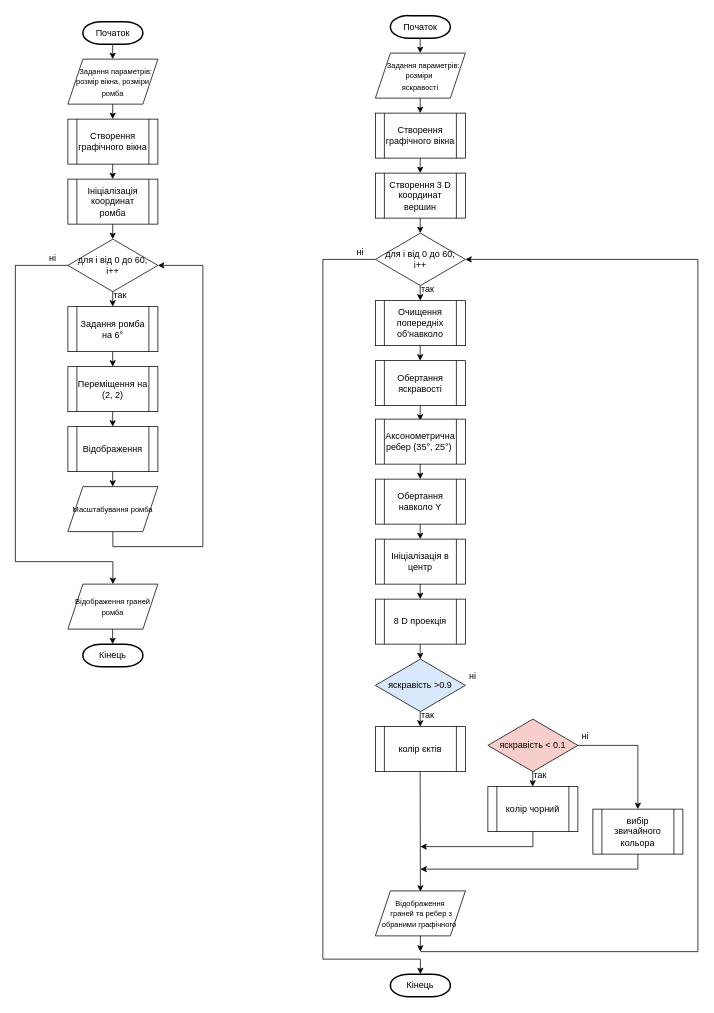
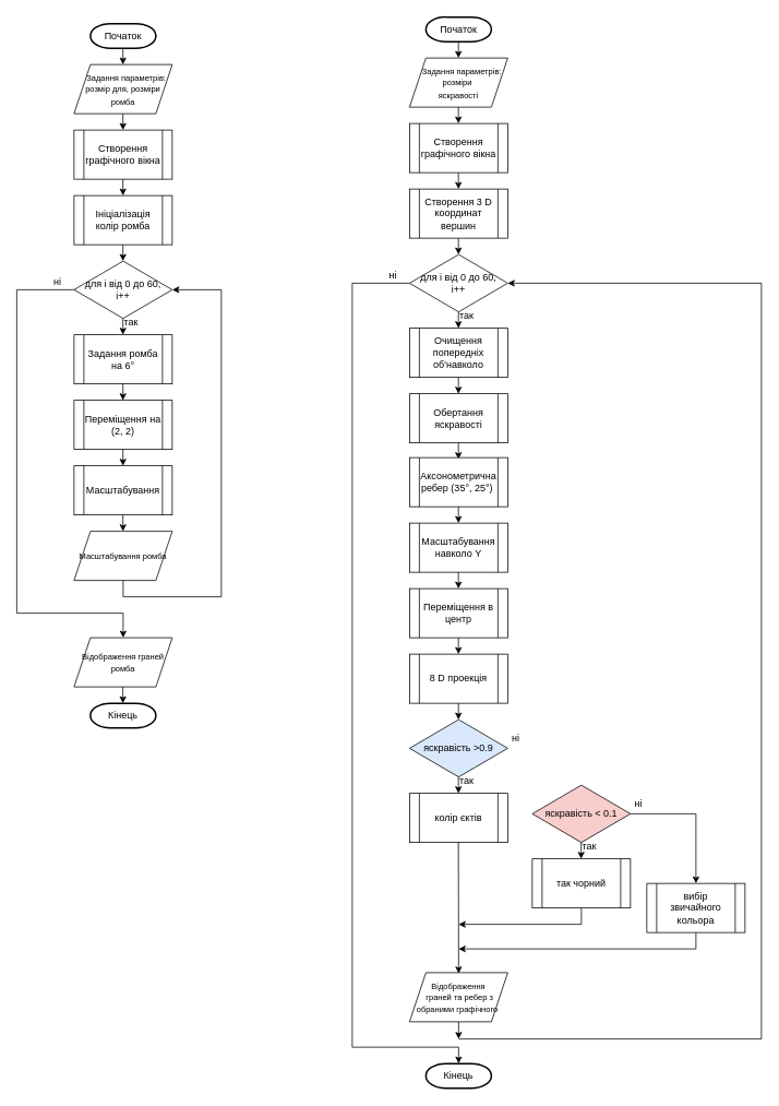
  <mxCell id="0" />
  <mxCell id="1" parent="0" />
  <mxCell id="2" value="Початок" style="strokeWidth=2;html=1;shape=mxgraph.flowchart.terminator;whiteSpace=wrap;" vertex="1" parent="1"><mxGeometry x="110" y="28" width="80" height="30" as="geometry" /></mxCell>
- <mxCell id="3" value="&lt;font style=&quot;font-size: 10px;&quot;&gt;&amp;nbsp; &amp;nbsp;Задання параметрів: розмір вікна, розміри ромба&lt;/font&gt;" style="shape=parallelogram;perimeter=parallelogramPerimeter;whiteSpace=wrap;html=1;fixedSize=1;" vertex="1" parent="1"><mxGeometry x="90" y="78" width="120" height="60" as="geometry" /></mxCell>
+ <mxCell id="3" value="&lt;font style=&quot;font-size: 10px;&quot;&gt;&amp;nbsp; &amp;nbsp;Задання параметрів: розмір для, розміри ромба&lt;/font&gt;" style="shape=parallelogram;perimeter=parallelogramPerimeter;whiteSpace=wrap;html=1;fixedSize=1;" vertex="1" parent="1"><mxGeometry x="90" y="78" width="120" height="60" as="geometry" /></mxCell>
  <mxCell id="4" value="" style="endArrow=classic;html=1;rounded=0;" edge="1" parent="1"><mxGeometry width="50" height="50" relative="1" as="geometry"><mxPoint x="149.76" y="58" as="sourcePoint" /><mxPoint x="149.76" y="78" as="targetPoint" /></mxGeometry></mxCell>
  <mxCell id="5" value="" style="endArrow=classic;html=1;rounded=0;" edge="1" parent="1"><mxGeometry width="50" height="50" relative="1" as="geometry"><mxPoint x="149.76" y="138" as="sourcePoint" /><mxPoint x="149.76" y="158" as="targetPoint" /></mxGeometry></mxCell>
  <mxCell id="6" value="Створення графічного вікна" style="shape=process;whiteSpace=wrap;html=1;backgroundOutline=1;" vertex="1" parent="1"><mxGeometry x="90" y="158" width="120" height="60" as="geometry" /></mxCell>
  <mxCell id="7" value="" style="endArrow=classic;html=1;rounded=0;" edge="1" parent="1"><mxGeometry width="50" height="50" relative="1" as="geometry"><mxPoint x="149.76" y="218" as="sourcePoint" /><mxPoint x="149.76" y="238" as="targetPoint" /></mxGeometry></mxCell>
- <mxCell id="8" value="Ініціалізація координат ромба" style="shape=process;whiteSpace=wrap;html=1;backgroundOutline=1;" vertex="1" parent="1"><mxGeometry x="90" y="238" width="120" height="60" as="geometry" /></mxCell>
+ <mxCell id="8" value="Ініціалізація колір ромба" style="shape=process;whiteSpace=wrap;html=1;backgroundOutline=1;" vertex="1" parent="1"><mxGeometry x="90" y="238" width="120" height="60" as="geometry" /></mxCell>
  <mxCell id="9" value="" style="endArrow=classic;html=1;rounded=0;" edge="1" parent="1"><mxGeometry width="50" height="50" relative="1" as="geometry"><mxPoint x="149.76" y="298" as="sourcePoint" /><mxPoint x="149.76" y="318" as="targetPoint" /></mxGeometry></mxCell>
  <mxCell id="10" value="&amp;nbsp;для i від 0 до 60,&amp;nbsp;&lt;div&gt;i++&lt;/div&gt;" style="rhombus;whiteSpace=wrap;html=1;" vertex="1" parent="1"><mxGeometry x="90" y="318" width="120" height="70" as="geometry" /></mxCell>
  <mxCell id="11" value="" style="endArrow=classic;html=1;rounded=0;" edge="1" parent="1"><mxGeometry width="50" height="50" relative="1" as="geometry"><mxPoint x="149.76" y="388" as="sourcePoint" /><mxPoint x="149.76" y="408" as="targetPoint" /></mxGeometry></mxCell>
  <mxCell id="12" value="Задання ромба на&amp;nbsp;6°" style="shape=process;whiteSpace=wrap;html=1;backgroundOutline=1;" vertex="1" parent="1"><mxGeometry x="90" y="408" width="120" height="60" as="geometry" /></mxCell>
  <mxCell id="13" value="" style="endArrow=classic;html=1;rounded=0;" edge="1" parent="1"><mxGeometry width="50" height="50" relative="1" as="geometry"><mxPoint x="149.76" y="468" as="sourcePoint" /><mxPoint x="149.76" y="488" as="targetPoint" /></mxGeometry></mxCell>
  <mxCell id="14" value="Переміщення на (2, 2)" style="shape=process;whiteSpace=wrap;html=1;backgroundOutline=1;" vertex="1" parent="1"><mxGeometry x="90" y="488" width="120" height="60" as="geometry" /></mxCell>
  <mxCell id="15" value="" style="endArrow=classic;html=1;rounded=0;" edge="1" parent="1"><mxGeometry width="50" height="50" relative="1" as="geometry"><mxPoint x="149.76" y="548" as="sourcePoint" /><mxPoint x="149.76" y="568" as="targetPoint" /></mxGeometry></mxCell>
- <mxCell id="16" value="Відображення" style="shape=process;whiteSpace=wrap;html=1;backgroundOutline=1;" vertex="1" parent="1"><mxGeometry x="90" y="568" width="120" height="60" as="geometry" /></mxCell>
+ <mxCell id="16" value="Масштабування" style="shape=process;whiteSpace=wrap;html=1;backgroundOutline=1;" vertex="1" parent="1"><mxGeometry x="90" y="568" width="120" height="60" as="geometry" /></mxCell>
  <mxCell id="17" value="" style="endArrow=classic;html=1;rounded=0;" edge="1" parent="1"><mxGeometry width="50" height="50" relative="1" as="geometry"><mxPoint x="149.76" y="628" as="sourcePoint" /><mxPoint x="149.76" y="648" as="targetPoint" /></mxGeometry></mxCell>
  <mxCell id="18" value="&lt;font style=&quot;font-size: 10px;&quot;&gt;Масштабування ромба&lt;/font&gt;" style="shape=parallelogram;perimeter=parallelogramPerimeter;whiteSpace=wrap;html=1;fixedSize=1;" vertex="1" parent="1"><mxGeometry x="90" y="648" width="120" height="60" as="geometry" /></mxCell>
  <mxCell id="19" value="" style="endArrow=none;html=1;rounded=0;" edge="1" parent="1" target="18"><mxGeometry width="50" height="50" relative="1" as="geometry"><mxPoint x="150" y="728" as="sourcePoint" /><mxPoint x="140" y="568" as="targetPoint" /></mxGeometry></mxCell>
  <mxCell id="20" value="" style="endArrow=none;html=1;rounded=0;" edge="1" parent="1"><mxGeometry width="50" height="50" relative="1" as="geometry"><mxPoint x="150" y="728" as="sourcePoint" /><mxPoint x="270" y="728" as="targetPoint" /></mxGeometry></mxCell>
  <mxCell id="21" value="так" style="text;html=1;align=center;verticalAlign=middle;whiteSpace=wrap;rounded=0;" vertex="1" parent="1"><mxGeometry x="130" y="378" width="60" height="30" as="geometry" /></mxCell>
  <mxCell id="22" value="" style="endArrow=classic;html=1;rounded=0;" edge="1" parent="1" target="10"><mxGeometry width="50" height="50" relative="1" as="geometry"><mxPoint x="270" y="728" as="sourcePoint" /><mxPoint x="300" y="308" as="targetPoint" /><Array as="points"><mxPoint x="270" y="353" /></Array></mxGeometry></mxCell>
  <mxCell id="23" value="" style="endArrow=classic;html=1;rounded=0;" edge="1" parent="1" source="10"><mxGeometry width="50" height="50" relative="1" as="geometry"><mxPoint x="-50" y="438" as="sourcePoint" /><mxPoint x="150" y="778" as="targetPoint" /><Array as="points"><mxPoint x="20" y="353" /><mxPoint x="20" y="748" /><mxPoint x="150" y="748" /></Array></mxGeometry></mxCell>
  <mxCell id="24" value="&lt;font style=&quot;font-size: 10px;&quot;&gt;Відображення граней ромба&lt;/font&gt;" style="shape=parallelogram;perimeter=parallelogramPerimeter;whiteSpace=wrap;html=1;fixedSize=1;" vertex="1" parent="1"><mxGeometry x="90" y="778" width="120" height="60" as="geometry" /></mxCell>
  <mxCell id="25" value="" style="endArrow=classic;html=1;rounded=0;" edge="1" parent="1"><mxGeometry width="50" height="50" relative="1" as="geometry"><mxPoint x="149.68" y="838" as="sourcePoint" /><mxPoint x="149.68" y="858" as="targetPoint" /></mxGeometry></mxCell>
  <mxCell id="26" value="Кінець" style="strokeWidth=2;html=1;shape=mxgraph.flowchart.terminator;whiteSpace=wrap;" vertex="1" parent="1"><mxGeometry x="110" y="858" width="80" height="30" as="geometry" /></mxCell>
  <mxCell id="27" value="ні" style="text;html=1;align=center;verticalAlign=middle;whiteSpace=wrap;rounded=0;" vertex="1" parent="1"><mxGeometry x="40" y="328" width="60" height="30" as="geometry" /></mxCell>
  <mxCell id="28" value="Початок" style="strokeWidth=2;html=1;shape=mxgraph.flowchart.terminator;whiteSpace=wrap;" vertex="1" parent="1"><mxGeometry x="520" y="20" width="80" height="30" as="geometry" /></mxCell>
  <mxCell id="29" value="&lt;font style=&quot;font-size: 10px;&quot;&gt;&amp;nbsp; &amp;nbsp;Задання параметрів: розміри&amp;nbsp;&lt;/font&gt;&lt;div&gt;&lt;font style=&quot;font-size: 10px;&quot;&gt;яскравості&lt;/font&gt;&lt;/div&gt;" style="shape=parallelogram;perimeter=parallelogramPerimeter;whiteSpace=wrap;html=1;fixedSize=1;" vertex="1" parent="1"><mxGeometry x="500" y="70" width="120" height="60" as="geometry" /></mxCell>
  <mxCell id="30" value="" style="endArrow=classic;html=1;rounded=0;" edge="1" parent="1"><mxGeometry width="50" height="50" relative="1" as="geometry"><mxPoint x="559.76" y="50" as="sourcePoint" /><mxPoint x="559.76" y="70" as="targetPoint" /></mxGeometry></mxCell>
  <mxCell id="31" value="" style="endArrow=classic;html=1;rounded=0;" edge="1" parent="1"><mxGeometry width="50" height="50" relative="1" as="geometry"><mxPoint x="559.76" y="130" as="sourcePoint" /><mxPoint x="559.76" y="150" as="targetPoint" /></mxGeometry></mxCell>
  <mxCell id="32" value="Створення графічного вікна" style="shape=process;whiteSpace=wrap;html=1;backgroundOutline=1;" vertex="1" parent="1"><mxGeometry x="500" y="150" width="120" height="60" as="geometry" /></mxCell>
  <mxCell id="33" value="" style="endArrow=classic;html=1;rounded=0;" edge="1" parent="1"><mxGeometry width="50" height="50" relative="1" as="geometry"><mxPoint x="559.76" y="210" as="sourcePoint" /><mxPoint x="559.76" y="230" as="targetPoint" /></mxGeometry></mxCell>
  <mxCell id="34" value="Створення 3 D координат вершин" style="shape=process;whiteSpace=wrap;html=1;backgroundOutline=1;" vertex="1" parent="1"><mxGeometry x="500" y="230" width="120" height="60" as="geometry" /></mxCell>
  <mxCell id="35" value="" style="endArrow=classic;html=1;rounded=0;" edge="1" parent="1"><mxGeometry width="50" height="50" relative="1" as="geometry"><mxPoint x="559.76" y="290" as="sourcePoint" /><mxPoint x="559.76" y="310" as="targetPoint" /></mxGeometry></mxCell>
  <mxCell id="36" value="&amp;nbsp;для i від 0 до 60,&amp;nbsp;&lt;div&gt;i++&lt;/div&gt;" style="rhombus;whiteSpace=wrap;html=1;" vertex="1" parent="1"><mxGeometry x="500" y="310" width="120" height="70" as="geometry" /></mxCell>
  <mxCell id="37" value="" style="endArrow=classic;html=1;rounded=0;" edge="1" parent="1"><mxGeometry width="50" height="50" relative="1" as="geometry"><mxPoint x="559.76" y="380" as="sourcePoint" /><mxPoint x="559.76" y="400" as="targetPoint" /></mxGeometry></mxCell>
  <mxCell id="38" value="Очищення попередніх об'навколо" style="shape=process;whiteSpace=wrap;html=1;backgroundOutline=1;" vertex="1" parent="1"><mxGeometry x="500" y="400" width="120" height="60" as="geometry" /></mxCell>
  <mxCell id="39" value="" style="endArrow=classic;html=1;rounded=0;" edge="1" parent="1"><mxGeometry width="50" height="50" relative="1" as="geometry"><mxPoint x="559.76" y="460" as="sourcePoint" /><mxPoint x="559.76" y="480" as="targetPoint" /></mxGeometry></mxCell>
  <mxCell id="40" value="Обертання яскравості" style="shape=process;whiteSpace=wrap;html=1;backgroundOutline=1;" vertex="1" parent="1"><mxGeometry x="500" y="480" width="120" height="60" as="geometry" /></mxCell>
  <mxCell id="41" value="" style="endArrow=classic;html=1;rounded=0;" edge="1" parent="1"><mxGeometry width="50" height="50" relative="1" as="geometry"><mxPoint x="559.76" y="540" as="sourcePoint" /><mxPoint x="559.76" y="560" as="targetPoint" /></mxGeometry></mxCell>
  <mxCell id="42" value="" style="endArrow=classic;html=1;rounded=0;" edge="1" parent="1"><mxGeometry width="50" height="50" relative="1" as="geometry"><mxPoint x="559.76" y="858" as="sourcePoint" /><mxPoint x="559.76" y="878" as="targetPoint" /></mxGeometry></mxCell>
  <mxCell id="43" value="&lt;font style=&quot;font-size: 10px;&quot;&gt;Відображення&lt;/font&gt;&lt;div&gt;&lt;font style=&quot;font-size: 10px;&quot;&gt;&amp;nbsp;граней та ребер з обраними графічного&amp;nbsp;&lt;/font&gt;&lt;/div&gt;" style="shape=parallelogram;perimeter=parallelogramPerimeter;whiteSpace=wrap;html=1;fixedSize=1;" vertex="1" parent="1"><mxGeometry x="500" y="1187" width="120" height="60" as="geometry" /></mxCell>
  <mxCell id="44" value="" style="endArrow=none;html=1;rounded=0;" edge="1" parent="1"><mxGeometry width="50" height="50" relative="1" as="geometry"><mxPoint x="930" y="1268" as="sourcePoint" /><mxPoint x="560" y="1268" as="targetPoint" /></mxGeometry></mxCell>
  <mxCell id="45" value="так" style="text;html=1;align=center;verticalAlign=middle;whiteSpace=wrap;rounded=0;" vertex="1" parent="1"><mxGeometry x="540" y="370" width="60" height="30" as="geometry" /></mxCell>
  <mxCell id="46" value="" style="endArrow=classic;html=1;rounded=0;" edge="1" parent="1" target="36"><mxGeometry width="50" height="50" relative="1" as="geometry"><mxPoint x="930" y="1268" as="sourcePoint" /><mxPoint x="870" y="536" as="targetPoint" /><Array as="points"><mxPoint x="930" y="345" /></Array></mxGeometry></mxCell>
  <mxCell id="47" value="" style="endArrow=classic;html=1;rounded=0;entryX=0.5;entryY=0;entryDx=0;entryDy=0;entryPerimeter=0;" edge="1" parent="1" source="36" target="49"><mxGeometry width="50" height="50" relative="1" as="geometry"><mxPoint x="360" y="430" as="sourcePoint" /><mxPoint x="560" y="1278" as="targetPoint" /><Array as="points"><mxPoint x="430" y="345" /><mxPoint x="430" y="1278" /><mxPoint x="560" y="1278" /></Array></mxGeometry></mxCell>
  <mxCell id="48" value="" style="endArrow=classic;html=1;rounded=0;exitX=0.5;exitY=1;exitDx=0;exitDy=0;" edge="1" parent="1" source="43"><mxGeometry width="50" height="50" relative="1" as="geometry"><mxPoint x="559.68" y="1268" as="sourcePoint" /><mxPoint x="560" y="1268" as="targetPoint" /></mxGeometry></mxCell>
  <mxCell id="49" value="Кінець" style="strokeWidth=2;html=1;shape=mxgraph.flowchart.terminator;whiteSpace=wrap;" vertex="1" parent="1"><mxGeometry x="520" y="1298" width="80" height="30" as="geometry" /></mxCell>
  <mxCell id="50" value="ні" style="text;html=1;align=center;verticalAlign=middle;whiteSpace=wrap;rounded=0;" vertex="1" parent="1"><mxGeometry x="450" y="320" width="60" height="30" as="geometry" /></mxCell>
  <mxCell id="51" value="яскравість &amp;gt;0.9" style="rhombus;whiteSpace=wrap;html=1;fillColor=#dae8fc;" vertex="1" parent="1"><mxGeometry x="500" y="878" width="120" height="70" as="geometry" /></mxCell>
  <mxCell id="52" value="" style="endArrow=classic;html=1;rounded=0;" edge="1" parent="1"><mxGeometry width="50" height="50" relative="1" as="geometry"><mxPoint x="559.76" y="948" as="sourcePoint" /><mxPoint x="559.76" y="968" as="targetPoint" /></mxGeometry></mxCell>
  <mxCell id="53" value="Аксонометрична ребер&amp;nbsp;(35°, 25°)&amp;nbsp;" style="shape=process;whiteSpace=wrap;html=1;backgroundOutline=1;" vertex="1" parent="1"><mxGeometry x="500" y="558" width="120" height="60" as="geometry" /></mxCell>
  <mxCell id="54" value="" style="endArrow=classic;html=1;rounded=0;" edge="1" parent="1"><mxGeometry width="50" height="50" relative="1" as="geometry"><mxPoint x="559.76" y="618" as="sourcePoint" /><mxPoint x="559.76" y="638" as="targetPoint" /></mxGeometry></mxCell>
- <mxCell id="55" value="Обертання навколо Y" style="shape=process;whiteSpace=wrap;html=1;backgroundOutline=1;" vertex="1" parent="1"><mxGeometry x="500" y="638" width="120" height="60" as="geometry" /></mxCell>
+ <mxCell id="55" value="Масштабування навколо Y" style="shape=process;whiteSpace=wrap;html=1;backgroundOutline=1;" vertex="1" parent="1"><mxGeometry x="500" y="638" width="120" height="60" as="geometry" /></mxCell>
  <mxCell id="56" value="" style="endArrow=classic;html=1;rounded=0;" edge="1" parent="1"><mxGeometry width="50" height="50" relative="1" as="geometry"><mxPoint x="559.76" y="698" as="sourcePoint" /><mxPoint x="559.76" y="718" as="targetPoint" /></mxGeometry></mxCell>
  <mxCell id="57" value="так" style="text;html=1;align=center;verticalAlign=middle;whiteSpace=wrap;rounded=0;" vertex="1" parent="1"><mxGeometry x="540" y="938" width="60" height="30" as="geometry" /></mxCell>
- <mxCell id="58" value="Ініціалізація в центр" style="shape=process;whiteSpace=wrap;html=1;backgroundOutline=1;" vertex="1" parent="1"><mxGeometry x="500" y="718" width="120" height="60" as="geometry" /></mxCell>
+ <mxCell id="58" value="Переміщення в центр" style="shape=process;whiteSpace=wrap;html=1;backgroundOutline=1;" vertex="1" parent="1"><mxGeometry x="500" y="718" width="120" height="60" as="geometry" /></mxCell>
  <mxCell id="59" value="" style="endArrow=classic;html=1;rounded=0;" edge="1" parent="1"><mxGeometry width="50" height="50" relative="1" as="geometry"><mxPoint x="559.76" y="778" as="sourcePoint" /><mxPoint x="559.76" y="798" as="targetPoint" /></mxGeometry></mxCell>
  <mxCell id="60" value="8 D проекція" style="shape=process;whiteSpace=wrap;html=1;backgroundOutline=1;" vertex="1" parent="1"><mxGeometry x="500" y="798" width="120" height="60" as="geometry" /></mxCell>
  <mxCell id="61" value="ні" style="text;html=1;align=center;verticalAlign=middle;whiteSpace=wrap;rounded=0;" vertex="1" parent="1"><mxGeometry x="600" y="886" width="60" height="30" as="geometry" /></mxCell>
  <mxCell id="62" value="колір єктів" style="shape=process;whiteSpace=wrap;html=1;backgroundOutline=1;" vertex="1" parent="1"><mxGeometry x="500" y="968" width="120" height="60" as="geometry" /></mxCell>
  <mxCell id="63" value="яскравість &amp;lt; 0.1" style="rhombus;whiteSpace=wrap;html=1;fillColor=#f8cecc;" vertex="1" parent="1"><mxGeometry x="650" y="958" width="120" height="70" as="geometry" /></mxCell>
  <mxCell id="64" value="ні" style="text;html=1;align=center;verticalAlign=middle;whiteSpace=wrap;rounded=0;" vertex="1" parent="1"><mxGeometry x="750" y="966" width="60" height="30" as="geometry" /></mxCell>
  <mxCell id="65" value="" style="endArrow=classic;html=1;rounded=0;" edge="1" parent="1" target="70"><mxGeometry width="50" height="50" relative="1" as="geometry"><mxPoint x="770" y="993" as="sourcePoint" /><mxPoint x="860" y="1038" as="targetPoint" /><Array as="points"><mxPoint x="850" y="993" /></Array></mxGeometry></mxCell>
  <mxCell id="66" value="" style="endArrow=classic;html=1;rounded=0;" edge="1" parent="1"><mxGeometry width="50" height="50" relative="1" as="geometry"><mxPoint x="709.76" y="1028" as="sourcePoint" /><mxPoint x="709.76" y="1048" as="targetPoint" /></mxGeometry></mxCell>
  <mxCell id="67" value="так" style="text;html=1;align=center;verticalAlign=middle;whiteSpace=wrap;rounded=0;" vertex="1" parent="1"><mxGeometry x="690" y="1018" width="60" height="30" as="geometry" /></mxCell>
- <mxCell id="68" value="колір чорний" style="shape=process;whiteSpace=wrap;html=1;backgroundOutline=1;" vertex="1" parent="1"><mxGeometry x="650" y="1048" width="120" height="60" as="geometry" /></mxCell>
+ <mxCell id="68" value="так чорний" style="shape=process;whiteSpace=wrap;html=1;backgroundOutline=1;" vertex="1" parent="1"><mxGeometry x="650" y="1048" width="120" height="60" as="geometry" /></mxCell>
  <mxCell id="69" value="" style="endArrow=classic;html=1;rounded=0;" edge="1" parent="1"><mxGeometry width="50" height="50" relative="1" as="geometry"><mxPoint x="559.72" y="1028" as="sourcePoint" /><mxPoint x="560" y="1188" as="targetPoint" /></mxGeometry></mxCell>
  <mxCell id="70" value="вибір звичайного кольора" style="shape=process;whiteSpace=wrap;html=1;backgroundOutline=1;" vertex="1" parent="1"><mxGeometry x="790" y="1078" width="120" height="60" as="geometry" /></mxCell>
  <mxCell id="71" value="" style="endArrow=classic;html=1;rounded=0;" edge="1" parent="1" source="68"><mxGeometry width="50" height="50" relative="1" as="geometry"><mxPoint x="580" y="1118" as="sourcePoint" /><mxPoint x="560" y="1128" as="targetPoint" /><Array as="points"><mxPoint x="710" y="1128" /></Array></mxGeometry></mxCell>
  <mxCell id="72" value="" style="endArrow=classic;html=1;rounded=0;" edge="1" parent="1" source="70"><mxGeometry width="50" height="50" relative="1" as="geometry"><mxPoint x="851.72" y="1148" as="sourcePoint" /><mxPoint x="560" y="1158" as="targetPoint" /><Array as="points"><mxPoint x="850" y="1158" /></Array></mxGeometry></mxCell>
